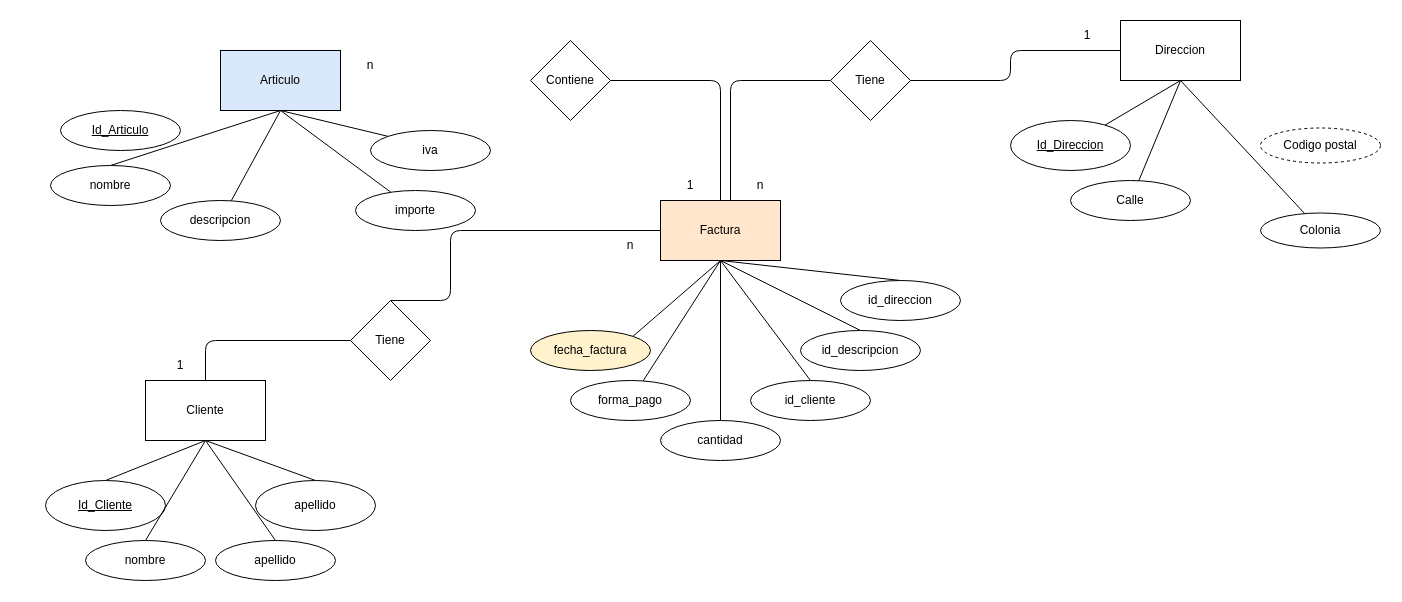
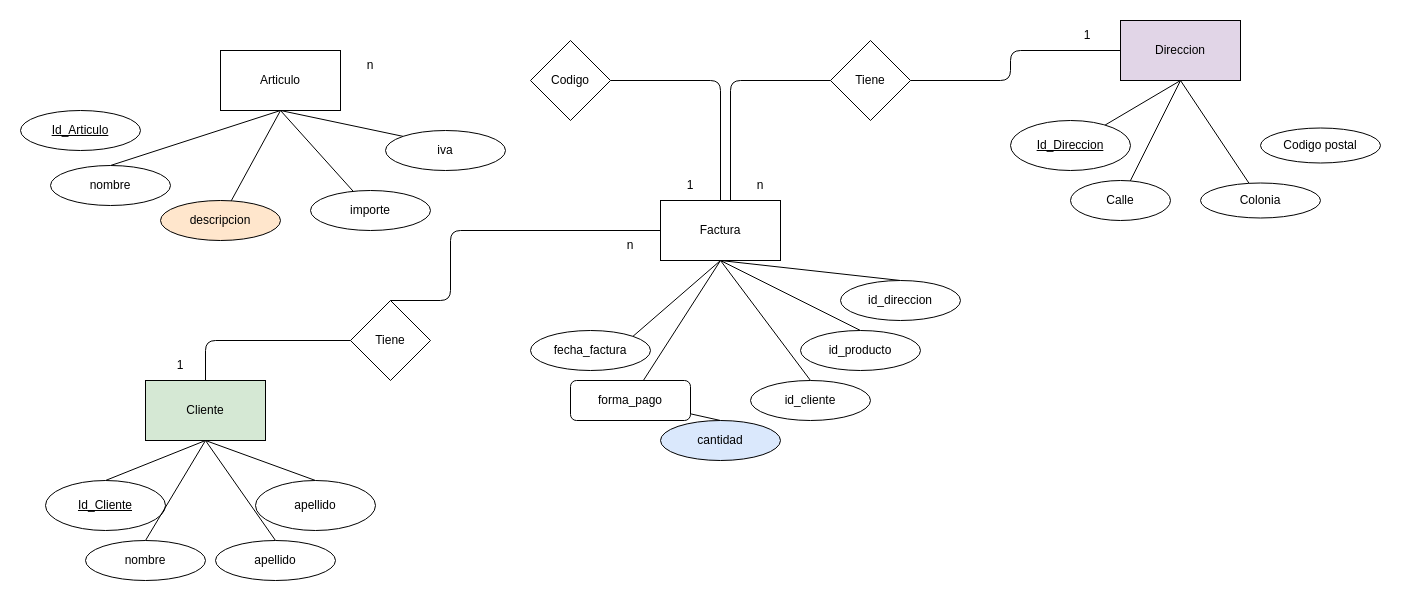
  <mxCell id="0" />
  <mxCell id="1" parent="0" />
  <mxCell id="2" style="edgeStyle=none;html=1;entryX=0;entryY=0.5;entryDx=0;entryDy=0;endArrow=none;endFill=0;exitX=0.5;exitY=0;exitDx=0;exitDy=0;" edge="1" parent="1" source="3" target="35"><mxGeometry relative="1" as="geometry"><Array as="points"><mxPoint x="205" y="340" /></Array></mxGeometry></mxCell>
- <mxCell id="3" value="Cliente" style="rounded=0;whiteSpace=wrap;html=1;" vertex="1" parent="1"><mxGeometry x="145" y="380" width="120" height="60" as="geometry" /></mxCell>
+ <mxCell id="3" value="Cliente" style="rounded=0;whiteSpace=wrap;html=1;fillColor=#d5e8d4;" vertex="1" parent="1"><mxGeometry x="145" y="380" width="120" height="60" as="geometry" /></mxCell>
  <mxCell id="4" style="edgeStyle=none;html=1;exitX=0.5;exitY=0;exitDx=0;exitDy=0;entryX=0.5;entryY=1;entryDx=0;entryDy=0;endArrow=none;endFill=0;" edge="1" parent="1" source="5" target="3"><mxGeometry relative="1" as="geometry" /></mxCell>
  <mxCell id="5" value="Id_Cliente" style="ellipse;whiteSpace=wrap;html=1;fontStyle=4" vertex="1" parent="1"><mxGeometry x="45" y="480" width="120" height="50" as="geometry" /></mxCell>
  <mxCell id="6" style="edgeStyle=none;html=1;exitX=0.5;exitY=0;exitDx=0;exitDy=0;entryX=0.5;entryY=1;entryDx=0;entryDy=0;endArrow=none;endFill=0;" edge="1" parent="1" source="7" target="3"><mxGeometry relative="1" as="geometry" /></mxCell>
  <mxCell id="7" value="nombre" style="ellipse;whiteSpace=wrap;html=1;fontStyle=0" vertex="1" parent="1"><mxGeometry x="85" y="540" width="120" height="40" as="geometry" /></mxCell>
  <mxCell id="8" style="edgeStyle=none;html=1;exitX=0.5;exitY=0;exitDx=0;exitDy=0;entryX=0.5;entryY=1;entryDx=0;entryDy=0;endArrow=none;endFill=0;" edge="1" parent="1" source="9" target="3"><mxGeometry relative="1" as="geometry" /></mxCell>
  <mxCell id="9" value="apellido" style="ellipse;whiteSpace=wrap;html=1;fontStyle=0" vertex="1" parent="1"><mxGeometry x="255" y="480" width="120" height="50" as="geometry" /></mxCell>
  <mxCell id="10" style="edgeStyle=none;html=1;exitX=0.5;exitY=0;exitDx=0;exitDy=0;endArrow=none;endFill=0;" edge="1" parent="1" source="11"><mxGeometry relative="1" as="geometry"><mxPoint x="205" y="440" as="targetPoint" /></mxGeometry></mxCell>
  <mxCell id="11" value="apellido" style="ellipse;whiteSpace=wrap;html=1;fontStyle=0" vertex="1" parent="1"><mxGeometry x="215" y="540" width="120" height="40" as="geometry" /></mxCell>
- <mxCell id="12" value="Direccion" style="rounded=0;whiteSpace=wrap;html=1;" vertex="1" parent="1"><mxGeometry x="1120" y="20" width="120" height="60" as="geometry" /></mxCell>
+ <mxCell id="12" value="Direccion" style="rounded=0;whiteSpace=wrap;html=1;fillColor=#e1d5e7;" vertex="1" parent="1"><mxGeometry x="1120" y="20" width="120" height="60" as="geometry" /></mxCell>
  <mxCell id="13" style="edgeStyle=none;html=1;endArrow=none;endFill=0;" edge="1" parent="1" source="14"><mxGeometry relative="1" as="geometry"><mxPoint x="1180" y="80" as="targetPoint" /></mxGeometry></mxCell>
  <mxCell id="14" value="Id_Direccion" style="ellipse;whiteSpace=wrap;html=1;fontStyle=4" vertex="1" parent="1"><mxGeometry x="1010" y="120" width="120" height="50" as="geometry" /></mxCell>
  <mxCell id="15" style="edgeStyle=none;html=1;endArrow=none;endFill=0;" edge="1" parent="1" source="16"><mxGeometry relative="1" as="geometry"><mxPoint x="1180" y="80" as="targetPoint" /></mxGeometry></mxCell>
- <mxCell id="16" value="Calle" style="ellipse;whiteSpace=wrap;html=1;fontStyle=0" vertex="1" parent="1"><mxGeometry x="1070" y="180" width="120" height="40" as="geometry" /></mxCell>
+ <mxCell id="16" value="Calle" style="ellipse;whiteSpace=wrap;html=1;fontStyle=0" vertex="1" parent="1"><mxGeometry x="1070" y="180" width="100" height="40" as="geometry" /></mxCell>
  <mxCell id="17" style="edgeStyle=none;html=1;endArrow=none;endFill=0;" edge="1" parent="1" source="18"><mxGeometry relative="1" as="geometry"><mxPoint x="1180" y="80" as="targetPoint" /></mxGeometry></mxCell>
- <mxCell id="18" value="Colonia" style="ellipse;whiteSpace=wrap;html=1;fontStyle=0" vertex="1" parent="1"><mxGeometry x="1260" y="212.5" width="120" height="35" as="geometry" /></mxCell>
- <mxCell id="19" value="Articulo" style="rounded=0;whiteSpace=wrap;html=1;fillColor=#dae8fc;" vertex="1" parent="1"><mxGeometry x="220" y="50" width="120" height="60" as="geometry" /></mxCell>
- <mxCell id="20" value="Id_Articulo" style="ellipse;whiteSpace=wrap;html=1;fontStyle=4" vertex="1" parent="1"><mxGeometry x="60" y="110" width="120" height="40" as="geometry" /></mxCell>
+ <mxCell id="18" value="Colonia" style="ellipse;whiteSpace=wrap;html=1;fontStyle=0" vertex="1" parent="1"><mxGeometry x="1200" y="182.5" width="120" height="35" as="geometry" /></mxCell>
+ <mxCell id="19" value="Articulo" style="rounded=0;whiteSpace=wrap;html=1;" vertex="1" parent="1"><mxGeometry x="220" y="50" width="120" height="60" as="geometry" /></mxCell>
+ <mxCell id="20" value="Id_Articulo" style="ellipse;whiteSpace=wrap;html=1;fontStyle=4" vertex="1" parent="1"><mxGeometry x="20" y="110" width="120" height="40" as="geometry" /></mxCell>
  <mxCell id="21" style="edgeStyle=none;html=1;exitX=0.5;exitY=0;exitDx=0;exitDy=0;endArrow=none;endFill=0;" edge="1" parent="1" source="22"><mxGeometry relative="1" as="geometry"><mxPoint x="280" y="110" as="targetPoint" /></mxGeometry></mxCell>
  <mxCell id="22" value="nombre" style="ellipse;whiteSpace=wrap;html=1;fontStyle=0" vertex="1" parent="1"><mxGeometry x="50" y="165" width="120" height="40" as="geometry" /></mxCell>
  <mxCell id="23" style="edgeStyle=none;html=1;endArrow=none;endFill=0;" edge="1" parent="1" source="24"><mxGeometry relative="1" as="geometry"><mxPoint x="280" y="110" as="targetPoint" /></mxGeometry></mxCell>
- <mxCell id="24" value="descripcion" style="ellipse;whiteSpace=wrap;html=1;fontStyle=0" vertex="1" parent="1"><mxGeometry x="160" y="200" width="120" height="40" as="geometry" /></mxCell>
+ <mxCell id="24" value="descripcion" style="ellipse;whiteSpace=wrap;html=1;fontStyle=0;fillColor=#ffe6cc;" vertex="1" parent="1"><mxGeometry x="160" y="200" width="120" height="40" as="geometry" /></mxCell>
  <mxCell id="25" style="edgeStyle=none;html=1;endArrow=none;endFill=0;" edge="1" parent="1" source="26"><mxGeometry relative="1" as="geometry"><mxPoint x="280" y="110" as="targetPoint" /></mxGeometry></mxCell>
- <mxCell id="26" value="importe" style="ellipse;whiteSpace=wrap;html=1;fontStyle=0" vertex="1" parent="1"><mxGeometry x="355" y="190" width="120" height="40" as="geometry" /></mxCell>
- <mxCell id="27" value="Factura" style="rounded=0;whiteSpace=wrap;html=1;fillColor=#ffe6cc;" vertex="1" parent="1"><mxGeometry x="660" y="200" width="120" height="60" as="geometry" /></mxCell>
+ <mxCell id="26" value="importe" style="ellipse;whiteSpace=wrap;html=1;fontStyle=0" vertex="1" parent="1"><mxGeometry x="310" y="190" width="120" height="40" as="geometry" /></mxCell>
+ <mxCell id="27" value="Factura" style="rounded=0;whiteSpace=wrap;html=1;" vertex="1" parent="1"><mxGeometry x="660" y="200" width="120" height="60" as="geometry" /></mxCell>
  <mxCell id="28" style="edgeStyle=none;html=1;exitX=1;exitY=0;exitDx=0;exitDy=0;endArrow=none;endFill=0;" edge="1" parent="1" source="29"><mxGeometry relative="1" as="geometry"><mxPoint x="720" y="260" as="targetPoint" /></mxGeometry></mxCell>
- <mxCell id="29" value="fecha_factura" style="ellipse;whiteSpace=wrap;html=1;fontStyle=0;fillColor=#fff2cc;" vertex="1" parent="1"><mxGeometry x="530" y="330" width="120" height="40" as="geometry" /></mxCell>
+ <mxCell id="29" value="fecha_factura" style="ellipse;whiteSpace=wrap;html=1;fontStyle=0" vertex="1" parent="1"><mxGeometry x="530" y="330" width="120" height="40" as="geometry" /></mxCell>
  <mxCell id="30" style="edgeStyle=none;html=1;endArrow=none;endFill=0;" edge="1" parent="1" source="31"><mxGeometry relative="1" as="geometry"><mxPoint x="720" y="260" as="targetPoint" /></mxGeometry></mxCell>
- <mxCell id="31" value="forma_pago" style="ellipse;whiteSpace=wrap;html=1;fontStyle=0" vertex="1" parent="1"><mxGeometry x="570" y="380" width="120" height="40" as="geometry" /></mxCell>
- <mxCell id="32" style="edgeStyle=none;html=1;exitX=0.5;exitY=0;exitDx=0;exitDy=0;entryX=0.5;entryY=1;entryDx=0;entryDy=0;endArrow=none;endFill=0;" edge="1" parent="1" source="33" target="27"><mxGeometry relative="1" as="geometry" /></mxCell>
- <mxCell id="33" value="cantidad" style="ellipse;whiteSpace=wrap;html=1;fontStyle=0" vertex="1" parent="1"><mxGeometry x="660" y="420" width="120" height="40" as="geometry" /></mxCell>
+ <mxCell id="31" value="forma_pago" style="whiteSpace=wrap;html=1;fontStyle=0;rounded=1;" vertex="1" parent="1"><mxGeometry x="570" y="380" width="120" height="40" as="geometry" /></mxCell>
+ <mxCell id="32" style="edgeStyle=none;html=1;exitX=0.5;exitY=0;exitDx=0;exitDy=0;endArrow=none;endFill=0;" edge="1" parent="1" source="33" target="31"><mxGeometry relative="1" as="geometry" /></mxCell>
+ <mxCell id="33" value="cantidad" style="ellipse;whiteSpace=wrap;html=1;fontStyle=0;fillColor=#dae8fc;" vertex="1" parent="1"><mxGeometry x="660" y="420" width="120" height="40" as="geometry" /></mxCell>
  <mxCell id="34" style="edgeStyle=none;html=1;exitX=0.5;exitY=0;exitDx=0;exitDy=0;entryX=0;entryY=0.5;entryDx=0;entryDy=0;endArrow=none;endFill=0;" edge="1" parent="1" source="35" target="27"><mxGeometry relative="1" as="geometry"><Array as="points"><mxPoint x="450" y="300" /><mxPoint x="450" y="230" /></Array></mxGeometry></mxCell>
  <mxCell id="35" value="Tiene" style="rhombus;whiteSpace=wrap;html=1;" vertex="1" parent="1"><mxGeometry x="350" y="300" width="80" height="80" as="geometry" /></mxCell>
  <mxCell id="36" style="edgeStyle=none;html=1;entryX=0.5;entryY=0;entryDx=0;entryDy=0;endArrow=none;endFill=0;" edge="1" parent="1" source="37" target="27"><mxGeometry relative="1" as="geometry"><Array as="points"><mxPoint x="720" y="80" /></Array></mxGeometry></mxCell>
- <mxCell id="37" value="Contiene" style="rhombus;whiteSpace=wrap;html=1;" vertex="1" parent="1"><mxGeometry x="530" y="40" width="80" height="80" as="geometry" /></mxCell>
+ <mxCell id="37" value="Codigo" style="rhombus;whiteSpace=wrap;html=1;" vertex="1" parent="1"><mxGeometry x="530" y="40" width="80" height="80" as="geometry" /></mxCell>
  <mxCell id="38" style="edgeStyle=none;html=1;exitX=1;exitY=0.5;exitDx=0;exitDy=0;entryX=0;entryY=0.5;entryDx=0;entryDy=0;endArrow=none;endFill=0;" edge="1" parent="1" source="40" target="12"><mxGeometry relative="1" as="geometry"><Array as="points"><mxPoint x="1010" y="80" /><mxPoint x="1010" y="50" /></Array></mxGeometry></mxCell>
  <mxCell id="39" style="edgeStyle=none;html=1;exitX=0;exitY=0.5;exitDx=0;exitDy=0;endArrow=none;endFill=0;" edge="1" parent="1" source="40"><mxGeometry relative="1" as="geometry"><mxPoint x="730" y="200" as="targetPoint" /><Array as="points"><mxPoint x="730" y="80" /></Array></mxGeometry></mxCell>
  <mxCell id="40" value="Tiene" style="rhombus;whiteSpace=wrap;html=1;" vertex="1" parent="1"><mxGeometry x="830" y="40" width="80" height="80" as="geometry" /></mxCell>
  <mxCell id="41" value="n" style="text;html=1;strokeColor=none;fillColor=none;align=center;verticalAlign=middle;whiteSpace=wrap;rounded=0;" vertex="1" parent="1"><mxGeometry x="340" y="50" width="60" height="30" as="geometry" /></mxCell>
  <mxCell id="42" value="1" style="text;html=1;strokeColor=none;fillColor=none;align=center;verticalAlign=middle;whiteSpace=wrap;rounded=0;" vertex="1" parent="1"><mxGeometry x="1057" y="20" width="60" height="30" as="geometry" /></mxCell>
  <mxCell id="43" value="1" style="text;html=1;strokeColor=none;fillColor=none;align=center;verticalAlign=middle;whiteSpace=wrap;rounded=0;" vertex="1" parent="1"><mxGeometry x="150" y="350" width="60" height="30" as="geometry" /></mxCell>
  <mxCell id="44" style="edgeStyle=none;html=1;exitX=0;exitY=0;exitDx=0;exitDy=0;endArrow=none;endFill=0;" edge="1" parent="1" source="45"><mxGeometry relative="1" as="geometry"><mxPoint x="280" y="110" as="targetPoint" /></mxGeometry></mxCell>
- <mxCell id="45" value="iva" style="ellipse;whiteSpace=wrap;html=1;fontStyle=0" vertex="1" parent="1"><mxGeometry x="370" y="130" width="120" height="40" as="geometry" /></mxCell>
+ <mxCell id="45" value="iva" style="ellipse;whiteSpace=wrap;html=1;fontStyle=0" vertex="1" parent="1"><mxGeometry x="385" y="130" width="120" height="40" as="geometry" /></mxCell>
  <mxCell id="46" style="edgeStyle=none;html=1;exitX=0.5;exitY=0;exitDx=0;exitDy=0;endArrow=none;endFill=0;" edge="1" parent="1" source="47"><mxGeometry relative="1" as="geometry"><mxPoint x="720" y="260" as="targetPoint" /></mxGeometry></mxCell>
  <mxCell id="47" value="id_cliente" style="ellipse;whiteSpace=wrap;html=1;fontStyle=0" vertex="1" parent="1"><mxGeometry x="750" y="380" width="120" height="40" as="geometry" /></mxCell>
  <mxCell id="48" style="edgeStyle=none;html=1;exitX=0.5;exitY=0;exitDx=0;exitDy=0;entryX=0.5;entryY=1;entryDx=0;entryDy=0;endArrow=none;endFill=0;" edge="1" parent="1" source="49" target="27"><mxGeometry relative="1" as="geometry" /></mxCell>
  <mxCell id="49" value="id_direccion" style="ellipse;whiteSpace=wrap;html=1;fontStyle=0" vertex="1" parent="1"><mxGeometry x="840" y="280" width="120" height="40" as="geometry" /></mxCell>
  <mxCell id="50" style="edgeStyle=none;html=1;exitX=0.5;exitY=0;exitDx=0;exitDy=0;endArrow=none;endFill=0;" edge="1" parent="1" source="51"><mxGeometry relative="1" as="geometry"><mxPoint x="720" y="260" as="targetPoint" /></mxGeometry></mxCell>
- <mxCell id="51" value="id_descripcion" style="ellipse;whiteSpace=wrap;html=1;fontStyle=0" vertex="1" parent="1"><mxGeometry x="800" y="330" width="120" height="40" as="geometry" /></mxCell>
- <mxCell id="52" value="Codigo postal" style="ellipse;whiteSpace=wrap;html=1;fontStyle=0;dashed=1;" vertex="1" parent="1"><mxGeometry x="1260" y="127.5" width="120" height="35" as="geometry" /></mxCell>
+ <mxCell id="51" value="id_producto" style="ellipse;whiteSpace=wrap;html=1;fontStyle=0" vertex="1" parent="1"><mxGeometry x="800" y="330" width="120" height="40" as="geometry" /></mxCell>
+ <mxCell id="52" value="Codigo postal" style="ellipse;whiteSpace=wrap;html=1;fontStyle=0" vertex="1" parent="1"><mxGeometry x="1260" y="127.5" width="120" height="35" as="geometry" /></mxCell>
  <mxCell id="53" value="n" style="text;html=1;strokeColor=none;fillColor=none;align=center;verticalAlign=middle;whiteSpace=wrap;rounded=0;" vertex="1" parent="1"><mxGeometry x="600" y="230" width="60" height="30" as="geometry" /></mxCell>
  <mxCell id="54" value="1" style="text;html=1;strokeColor=none;fillColor=none;align=center;verticalAlign=middle;whiteSpace=wrap;rounded=0;" vertex="1" parent="1"><mxGeometry x="660" y="170" width="60" height="30" as="geometry" /></mxCell>
  <mxCell id="55" value="n" style="text;html=1;strokeColor=none;fillColor=none;align=center;verticalAlign=middle;whiteSpace=wrap;rounded=0;" vertex="1" parent="1"><mxGeometry x="730" y="170" width="60" height="30" as="geometry" /></mxCell>
